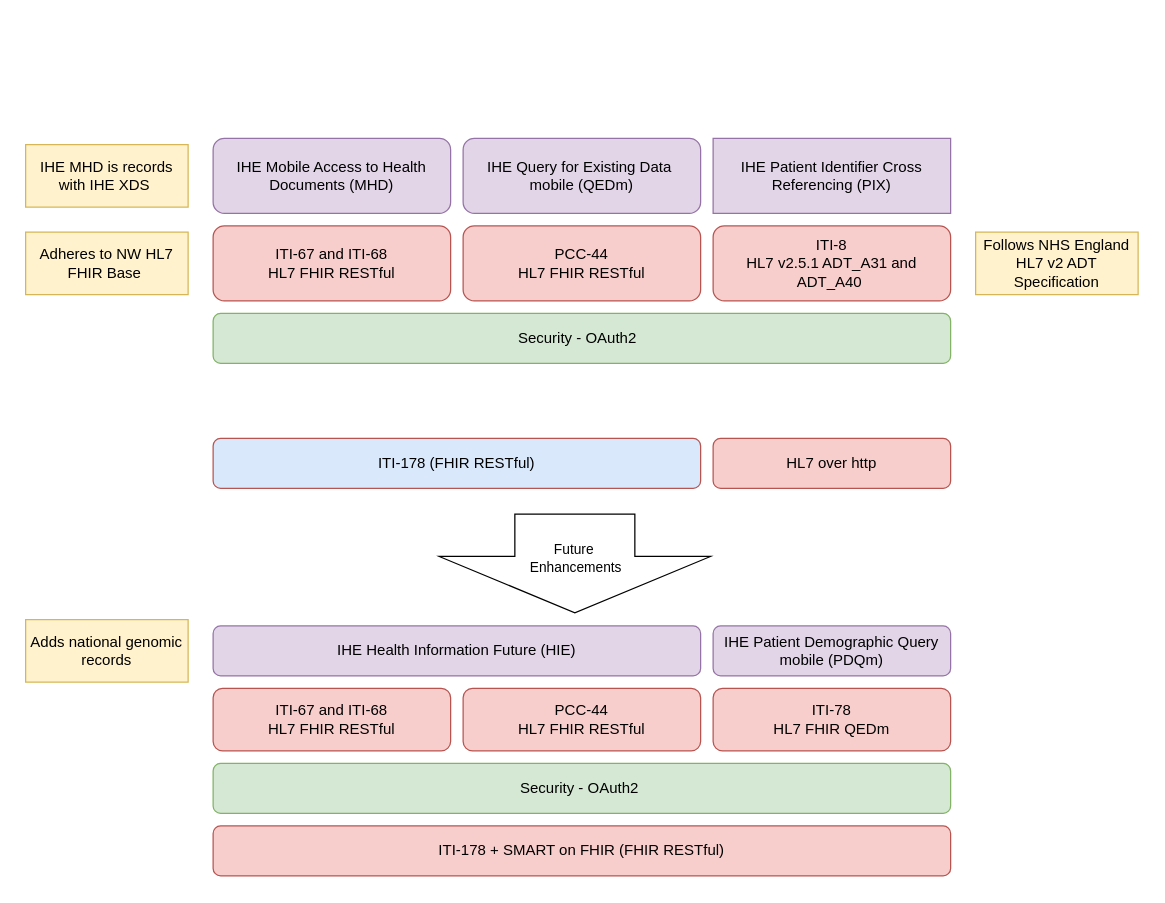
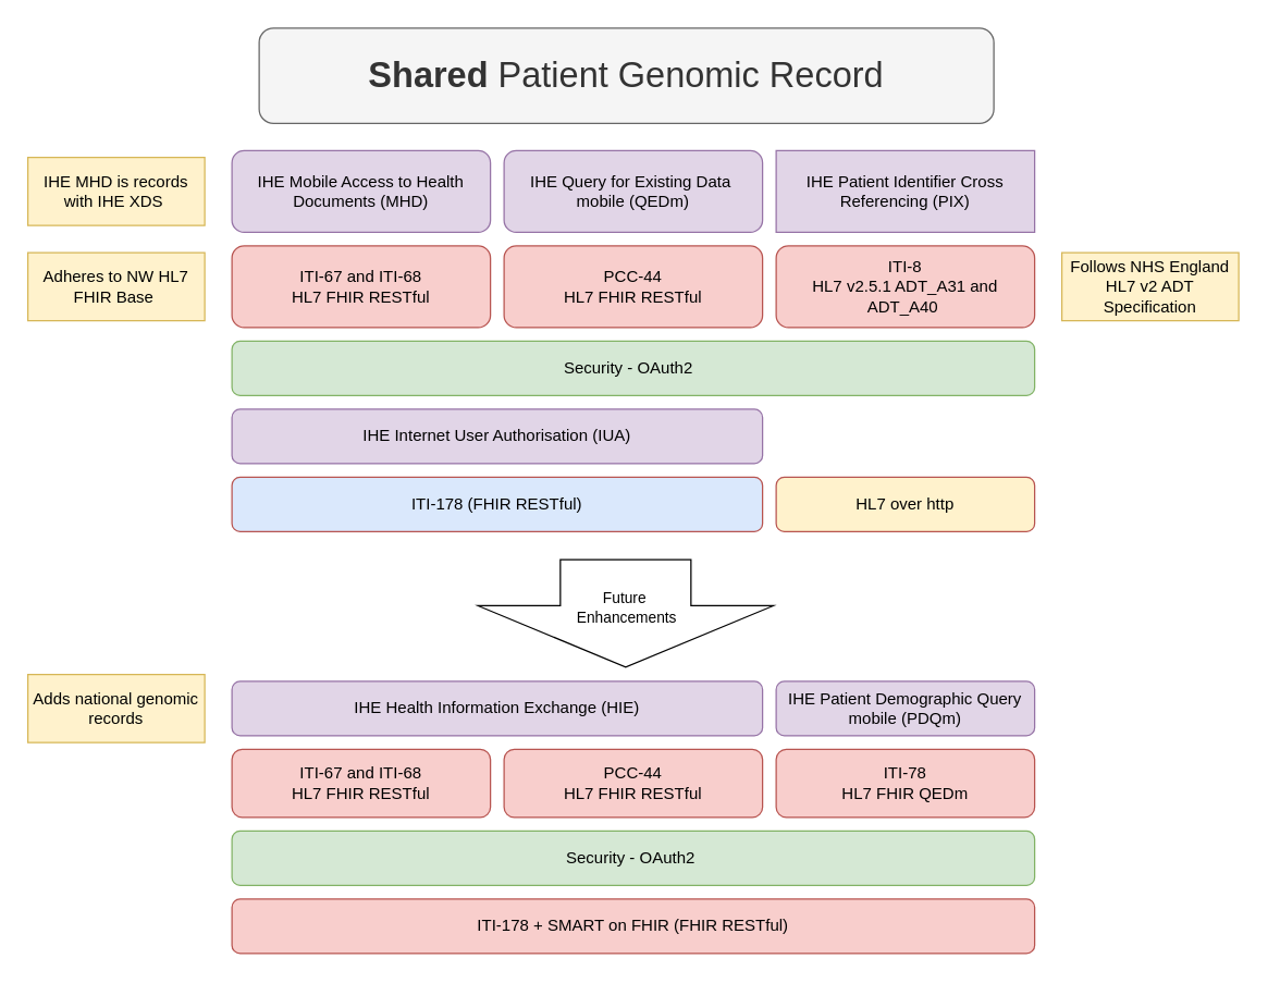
  <mxCell id="0" />
  <mxCell id="1" parent="0" />
+ <mxCell id="2" value="&lt;b style=&quot;font-size: 26px;&quot;&gt;Shared&lt;/b&gt;&lt;span style=&quot;font-size: 26px;&quot;&gt;&amp;nbsp;Patient Genomic Record&lt;/span&gt;" style="rounded=1;whiteSpace=wrap;html=1;fillColor=#f5f5f5;fontColor=#333333;strokeColor=#666666;" vertex="1" parent="1"><mxGeometry x="190" y="20" width="540" height="70" as="geometry" /></mxCell>
  <mxCell id="3" value="IHE Query for Existing Data&amp;nbsp;&lt;div&gt;mobile (QEDm)&lt;/div&gt;" style="rounded=1;whiteSpace=wrap;html=1;fillColor=#e1d5e7;strokeColor=#9673a6;" vertex="1" parent="1"><mxGeometry x="370" y="110" width="190" height="60" as="geometry" /></mxCell>
  <mxCell id="4" value="ITI-67 and ITI-68&lt;br&gt;HL7 FHIR RESTful" style="rounded=1;whiteSpace=wrap;html=1;fillColor=#f8cecc;strokeColor=#b85450;" vertex="1" parent="1"><mxGeometry x="170" y="180" width="190" height="60" as="geometry" /></mxCell>
  <mxCell id="5" value="ITI-8&lt;br&gt;HL7 v2.5.1 ADT_A31 and ADT_A40&amp;nbsp;" style="rounded=1;whiteSpace=wrap;html=1;fillColor=#f8cecc;strokeColor=#b85450;" vertex="1" parent="1"><mxGeometry x="570" y="180" width="190" height="60" as="geometry" /></mxCell>
  <mxCell id="6" value="Security - OAuth2&amp;nbsp;" style="rounded=1;whiteSpace=wrap;html=1;fillColor=#d5e8d4;strokeColor=#82b366;" vertex="1" parent="1"><mxGeometry x="170" y="610" width="590" height="40" as="geometry" /></mxCell>
+ <mxCell id="7" value="IHE Internet User Authorisation (IUA)" style="rounded=1;whiteSpace=wrap;html=1;fillColor=#e1d5e7;strokeColor=#9673a6;" vertex="1" parent="1"><mxGeometry x="170" y="300" width="390" height="40" as="geometry" /></mxCell>
  <mxCell id="8" value="IHE Mobile Access to Health Documents (MHD)" style="rounded=1;whiteSpace=wrap;html=1;fillColor=#e1d5e7;strokeColor=#9673a6;" vertex="1" parent="1"><mxGeometry x="170" y="110" width="190" height="60" as="geometry" /></mxCell>
  <mxCell id="9" value="IHE Patient Identifier Cross Referencing (PIX)" style="whiteSpace=wrap;html=1;fillColor=#e1d5e7;strokeColor=#9673a6;rounded=0;" vertex="1" parent="1"><mxGeometry x="570" y="110" width="190" height="60" as="geometry" /></mxCell>
- <mxCell id="10" value="HL7 over http" style="rounded=1;whiteSpace=wrap;html=1;fillColor=#f8cecc;strokeColor=#b85450;" vertex="1" parent="1"><mxGeometry x="570" y="350" width="190" height="40" as="geometry" /></mxCell>
+ <mxCell id="10" value="HL7 over http" style="rounded=1;whiteSpace=wrap;html=1;fillColor=#fff2cc;strokeColor=#b85450;" vertex="1" parent="1"><mxGeometry x="570" y="350" width="190" height="40" as="geometry" /></mxCell>
  <mxCell id="11" value="Adheres to NW HL7 FHIR Base&amp;nbsp;" style="rounded=0;whiteSpace=wrap;html=1;fillColor=#fff2cc;strokeColor=#d6b656;" vertex="1" parent="1"><mxGeometry x="20" y="185" width="130" height="50" as="geometry" /></mxCell>
  <mxCell id="12" value="IHE MHD is records with IHE XDS&amp;nbsp;" style="rounded=0;whiteSpace=wrap;html=1;fillColor=#fff2cc;strokeColor=#d6b656;" vertex="1" parent="1"><mxGeometry x="20" y="115" width="130" height="50" as="geometry" /></mxCell>
  <mxCell id="13" value="" style="shape=flexArrow;endArrow=classic;html=1;rounded=0;endWidth=120;endSize=14.67;width=96;" edge="1" parent="1"><mxGeometry width="50" height="50" relative="1" as="geometry"><mxPoint x="459.38" y="410" as="sourcePoint" /><mxPoint x="459.38" y="490" as="targetPoint" /></mxGeometry></mxCell>
  <mxCell id="14" value="Future&amp;nbsp;&lt;div&gt;Enhancements&lt;/div&gt;" style="edgeLabel;html=1;align=center;verticalAlign=middle;resizable=0;points=[];" connectable="0" vertex="1" parent="13"><mxGeometry x="-0.125" y="-8" relative="1" as="geometry"><mxPoint x="8" as="offset" /></mxGeometry></mxCell>
- <mxCell id="15" value="IHE Health Information Future (HIE)" style="rounded=1;whiteSpace=wrap;html=1;fillColor=#e1d5e7;strokeColor=#9673a6;" vertex="1" parent="1"><mxGeometry x="170" y="500" width="390" height="40" as="geometry" /></mxCell>
+ <mxCell id="15" value="IHE Health Information Exchange (HIE)" style="rounded=1;whiteSpace=wrap;html=1;fillColor=#e1d5e7;strokeColor=#9673a6;" vertex="1" parent="1"><mxGeometry x="170" y="500" width="390" height="40" as="geometry" /></mxCell>
  <mxCell id="16" value="Adds national genomic records" style="rounded=0;whiteSpace=wrap;html=1;fillColor=#fff2cc;strokeColor=#d6b656;" vertex="1" parent="1"><mxGeometry x="20" y="495" width="130" height="50" as="geometry" /></mxCell>
  <mxCell id="17" value="IHE Patient Demographic Query mobile (PDQm)" style="rounded=1;whiteSpace=wrap;html=1;fillColor=#e1d5e7;strokeColor=#9673a6;" vertex="1" parent="1"><mxGeometry x="570" y="500" width="190" height="40" as="geometry" /></mxCell>
  <mxCell id="18" value="&lt;div&gt;ITI-78&lt;/div&gt;HL7 FHIR QEDm" style="rounded=1;whiteSpace=wrap;html=1;fillColor=#f8cecc;strokeColor=#b85450;" vertex="1" parent="1"><mxGeometry x="570" y="550" width="190" height="50" as="geometry" /></mxCell>
  <mxCell id="19" value="PCC-44&lt;br&gt;HL7 FHIR RESTful" style="rounded=1;whiteSpace=wrap;html=1;fillColor=#f8cecc;strokeColor=#b85450;" vertex="1" parent="1"><mxGeometry x="370" y="180" width="190" height="60" as="geometry" /></mxCell>
  <mxCell id="20" value="ITI-178 (FHIR RESTful)" style="rounded=1;whiteSpace=wrap;html=1;fillColor=#dae8fc;strokeColor=#b85450;" vertex="1" parent="1"><mxGeometry x="170" y="350" width="390" height="40" as="geometry" /></mxCell>
  <mxCell id="21" value="ITI-67 and ITI-68&lt;br&gt;HL7 FHIR RESTful" style="rounded=1;whiteSpace=wrap;html=1;fillColor=#f8cecc;strokeColor=#b85450;" vertex="1" parent="1"><mxGeometry x="170" y="550" width="190" height="50" as="geometry" /></mxCell>
  <mxCell id="22" value="PCC-44&lt;br&gt;HL7 FHIR RESTful" style="rounded=1;whiteSpace=wrap;html=1;fillColor=#f8cecc;strokeColor=#b85450;" vertex="1" parent="1"><mxGeometry x="370" y="550" width="190" height="50" as="geometry" /></mxCell>
  <mxCell id="23" value="Security - OAuth2&amp;nbsp;&amp;nbsp;" style="rounded=1;whiteSpace=wrap;html=1;fillColor=#d5e8d4;strokeColor=#82b366;" vertex="1" parent="1"><mxGeometry x="170" y="250" width="590" height="40" as="geometry" /></mxCell>
  <mxCell id="24" value="ITI-178 + SMART on FHIR (FHIR RESTful)" style="rounded=1;whiteSpace=wrap;html=1;fillColor=#f8cecc;strokeColor=#b85450;" vertex="1" parent="1"><mxGeometry x="170" y="660" width="590" height="40" as="geometry" /></mxCell>
  <mxCell id="25" value="Follows NHS England HL7 v2 ADT Specification" style="rounded=0;whiteSpace=wrap;html=1;fillColor=#fff2cc;strokeColor=#d6b656;" vertex="1" parent="1"><mxGeometry x="780" y="185" width="130" height="50" as="geometry" /></mxCell>
